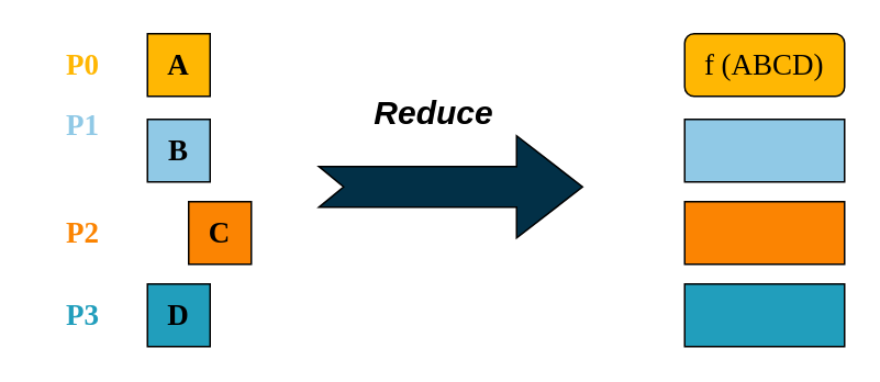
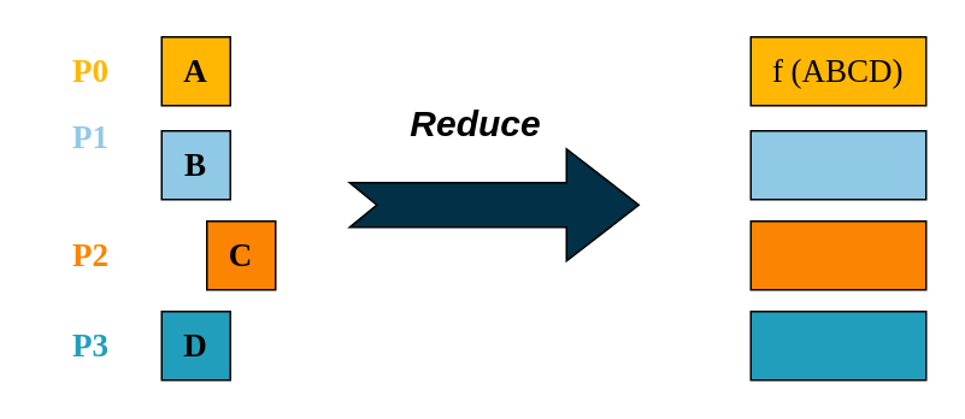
  <mxCell id="0" />
  <mxCell id="1" parent="0" />
  <mxCell id="2" value="&lt;font style=&quot;font-size: 18px;&quot; face=&quot;Times New Roman&quot;&gt;&lt;b&gt;A&lt;/b&gt;&lt;/font&gt;" style="whiteSpace=wrap;html=1;aspect=fixed;fillColor=#FFB703;" vertex="1" parent="1"><mxGeometry x="89" y="20" width="38" height="38" as="geometry" /></mxCell>
  <mxCell id="3" value="&lt;font face=&quot;Times New Roman&quot;&gt;&lt;span style=&quot;font-size: 18px;&quot;&gt;&lt;b&gt;B&lt;/b&gt;&lt;/span&gt;&lt;/font&gt;" style="whiteSpace=wrap;html=1;aspect=fixed;fillColor=#90C9E6;" vertex="1" parent="1"><mxGeometry x="89" y="72" width="38" height="38" as="geometry" /></mxCell>
  <mxCell id="4" value="&lt;font face=&quot;Times New Roman&quot;&gt;&lt;span style=&quot;font-size: 18px;&quot;&gt;&lt;b&gt;C&lt;/b&gt;&lt;/span&gt;&lt;/font&gt;" style="whiteSpace=wrap;html=1;aspect=fixed;fillColor=#FB8402;" vertex="1" parent="1"><mxGeometry x="114" y="122" width="38" height="38" as="geometry" /></mxCell>
  <mxCell id="5" value="&lt;font face=&quot;Times New Roman&quot;&gt;&lt;span style=&quot;font-size: 18px;&quot;&gt;&lt;b&gt;D&lt;/b&gt;&lt;/span&gt;&lt;/font&gt;" style="whiteSpace=wrap;html=1;aspect=fixed;fillColor=#219EBC;" vertex="1" parent="1"><mxGeometry x="89" y="172" width="38" height="38" as="geometry" /></mxCell>
  <mxCell id="6" value="&lt;font color=&quot;#ffb703&quot; style=&quot;font-size: 18px;&quot; face=&quot;Times New Roman&quot;&gt;&lt;b&gt;P0&lt;/b&gt;&lt;/font&gt;" style="text;html=1;strokeColor=none;fillColor=none;align=center;verticalAlign=middle;whiteSpace=wrap;rounded=0;" vertex="1" parent="1"><mxGeometry x="20" y="24" width="60" height="30" as="geometry" /></mxCell>
  <mxCell id="7" value="&lt;font color=&quot;#90c9e6&quot; style=&quot;font-size: 18px;&quot; face=&quot;Times New Roman&quot;&gt;&lt;b&gt;P1&lt;/b&gt;&lt;/font&gt;" style="text;html=1;strokeColor=none;fillColor=none;align=center;verticalAlign=middle;whiteSpace=wrap;rounded=0;" vertex="1" parent="1"><mxGeometry x="20" y="61" width="60" height="30" as="geometry" /></mxCell>
  <mxCell id="8" value="&lt;font color=&quot;#fb8402&quot; style=&quot;font-size: 18px;&quot; face=&quot;Times New Roman&quot;&gt;&lt;b&gt;P2&lt;/b&gt;&lt;/font&gt;" style="text;html=1;strokeColor=none;fillColor=none;align=center;verticalAlign=middle;whiteSpace=wrap;rounded=0;" vertex="1" parent="1"><mxGeometry x="20" y="126" width="60" height="30" as="geometry" /></mxCell>
  <mxCell id="9" value="&lt;font color=&quot;#219ebc&quot; style=&quot;font-size: 18px;&quot; face=&quot;Times New Roman&quot;&gt;&lt;b&gt;P3&lt;/b&gt;&lt;/font&gt;" style="text;html=1;strokeColor=none;fillColor=none;align=center;verticalAlign=middle;whiteSpace=wrap;rounded=0;" vertex="1" parent="1"><mxGeometry x="20" y="176" width="60" height="30" as="geometry" /></mxCell>
  <mxCell id="10" value="" style="html=1;shadow=0;dashed=0;align=center;verticalAlign=middle;shape=mxgraph.arrows2.arrow;dy=0.6;dx=40;notch=15;fillColor=#023047;" vertex="1" parent="1"><mxGeometry x="193" y="82" width="160" height="62" as="geometry" /></mxCell>
  <mxCell id="11" value="&lt;font style=&quot;font-size: 20px;&quot;&gt;&lt;b style=&quot;&quot;&gt;&lt;i style=&quot;&quot;&gt;Reduce&lt;br&gt;&lt;/i&gt;&lt;/b&gt;&lt;/font&gt;" style="text;html=1;strokeColor=none;fillColor=none;align=center;verticalAlign=middle;whiteSpace=wrap;rounded=0;" vertex="1" parent="1"><mxGeometry x="196" y="52" width="134" height="30" as="geometry" /></mxCell>
- <mxCell id="12" value="&lt;font face=&quot;Times New Roman&quot; style=&quot;font-size: 18px;&quot;&gt;f (ABCD)&lt;/font&gt;" style="whiteSpace=wrap;html=1;fillColor=#FFB703;rounded=1;" vertex="1" parent="1"><mxGeometry x="415" y="20" width="97" height="38" as="geometry" /></mxCell>
+ <mxCell id="12" value="&lt;font face=&quot;Times New Roman&quot; style=&quot;font-size: 18px;&quot;&gt;f (ABCD)&lt;/font&gt;" style="rounded=0;whiteSpace=wrap;html=1;fillColor=#FFB703;" vertex="1" parent="1"><mxGeometry x="415" y="20" width="97" height="38" as="geometry" /></mxCell>
  <mxCell id="13" value="" style="rounded=0;whiteSpace=wrap;html=1;fillColor=#90C9E6;" vertex="1" parent="1"><mxGeometry x="415" y="72" width="97" height="38" as="geometry" /></mxCell>
  <mxCell id="14" value="" style="rounded=0;whiteSpace=wrap;html=1;fillColor=#FB8402;" vertex="1" parent="1"><mxGeometry x="415" y="122" width="97" height="38" as="geometry" /></mxCell>
  <mxCell id="15" value="" style="rounded=0;whiteSpace=wrap;html=1;fillColor=#219EBC;" vertex="1" parent="1"><mxGeometry x="415" y="172" width="97" height="38" as="geometry" /></mxCell>
